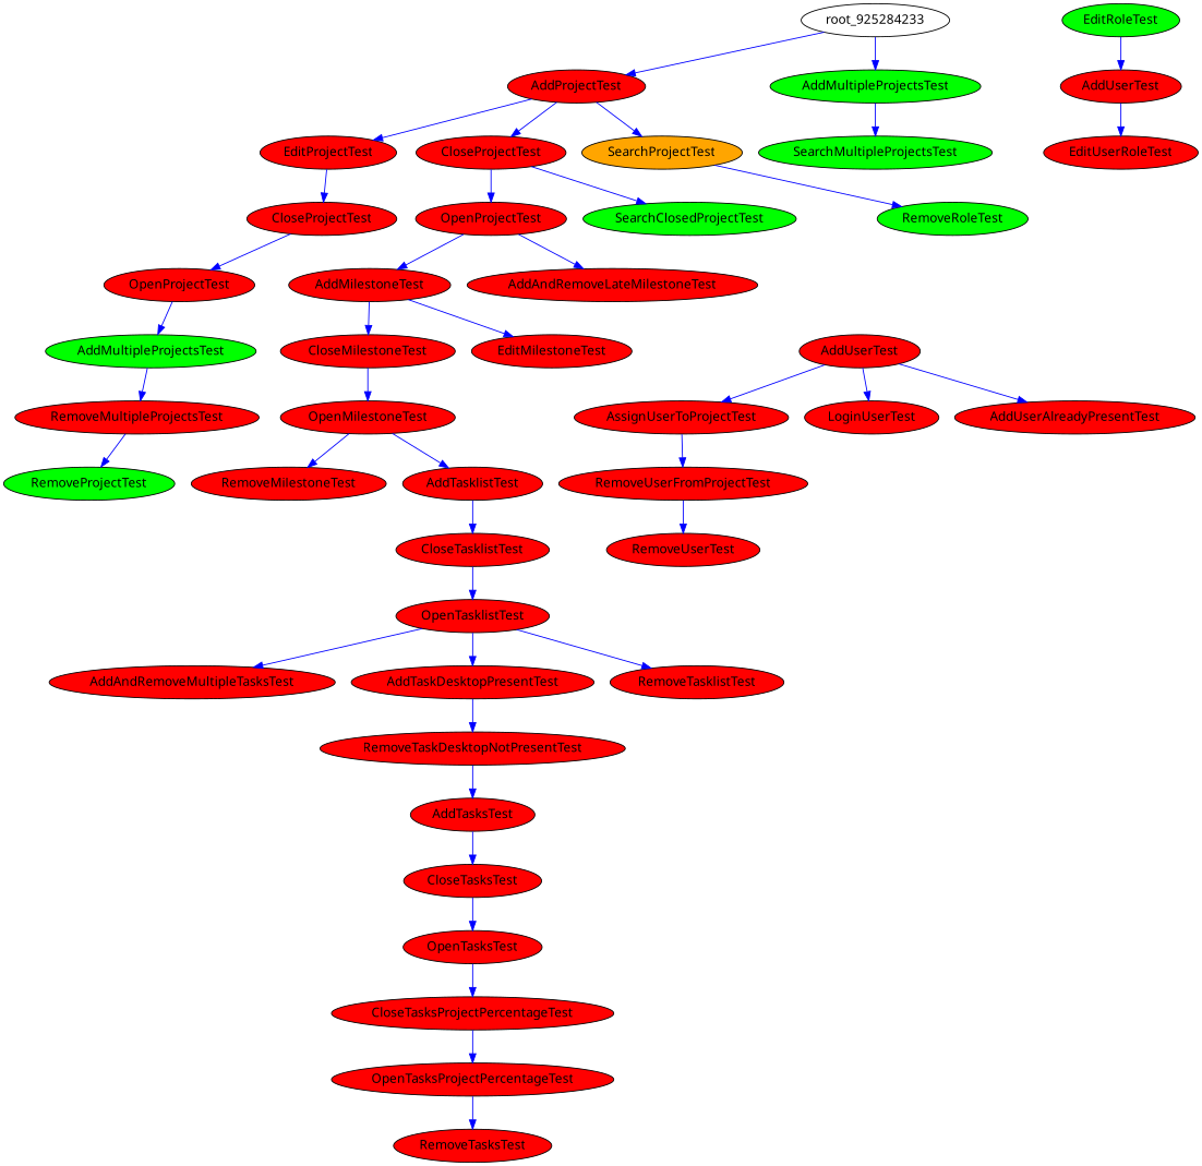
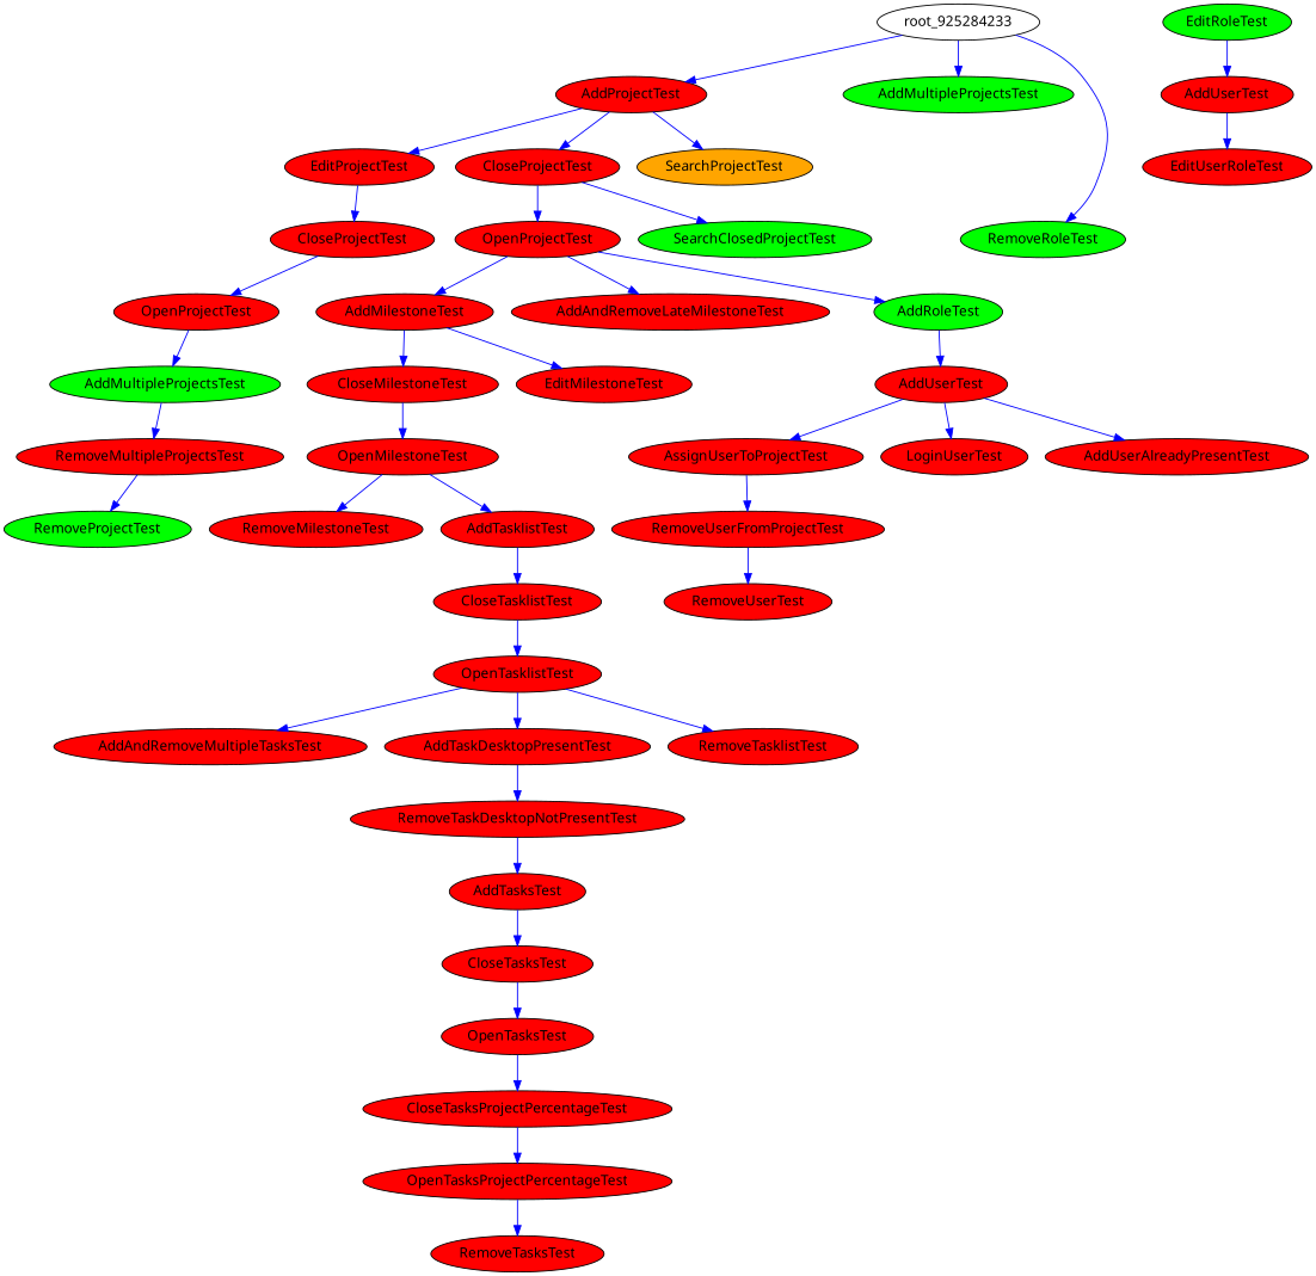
  strict digraph {
    fontname="Noto Sans"
    node [fontname="Noto Sans" fillcolor=red fontcolor=black style=filled]
    edge [color=blue fontname="Noto Sans"]
    n1 [color=black label=root_925284233 fillcolor="" fontcolor="" style=""]
    n2 [label=AddProjectTest]
    n3 [fillcolor=green label=AddMultipleProjectsTest]
    n4 [fillcolor=green label=RemoveRoleTest]
    n5 [fillcolor=orange label=SearchProjectTest]
    n6 [label=CloseProjectTest]
    n7 [label=EditProjectTest]
-   n8 [fillcolor=green label=SearchMultipleProjectsTest]
    n9 [fillcolor=green label=SearchClosedProjectTest]
    n10 [label=OpenProjectTest]
    n11 [label=CloseProjectTest]
+   n12 [fillcolor=green label=AddRoleTest]
    n13 [label=AddMilestoneTest]
    n14 [label=AddAndRemoveLateMilestoneTest]
    n15 [label=OpenProjectTest]
    n16 [label=AddUserTest]
    n17 [label=EditMilestoneTest]
    n18 [label=CloseMilestoneTest]
    n19 [fillcolor=green label=AddMultipleProjectsTest]
    n20 [fillcolor=green label=EditRoleTest]
    n21 [label=AddUserTest]
    n22 [label=LoginUserTest]
    n23 [label=AddUserAlreadyPresentTest]
    n24 [label=AssignUserToProjectTest]
    n25 [label=OpenMilestoneTest]
    n26 [label=RemoveMultipleProjectsTest]
    n27 [label=EditUserRoleTest]
    n28 [label=RemoveUserFromProjectTest]
    n29 [label=AddTasklistTest]
    n30 [label=RemoveMilestoneTest]
    n31 [fillcolor=green label=RemoveProjectTest]
    n32 [label=RemoveUserTest]
    n33 [label=CloseTasklistTest]
    n34 [label=OpenTasklistTest]
    n35 [label=AddAndRemoveMultipleTasksTest]
    n36 [label=AddTaskDesktopPresentTest]
    n37 [label=RemoveTasklistTest]
    n38 [label=RemoveTaskDesktopNotPresentTest]
    n39 [label=AddTasksTest]
    n40 [label=CloseTasksTest]
    n41 [label=OpenTasksTest]
    n42 [label=CloseTasksProjectPercentageTest]
    n43 [label=OpenTasksProjectPercentageTest]
    n44 [label=RemoveTasksTest]
    n1 -> n2
    n1 -> n3
-   n5 -> n4
+   n1 -> n4
    n2 -> n5
    n2 -> n6
    n2 -> n7
-   n3 -> n8
    n6 -> n9
    n6 -> n10
    n7 -> n11
+   n10 -> n12
    n10 -> n13
    n10 -> n14
    n11 -> n15
+   n12 -> n16
    n13 -> n17
    n13 -> n18
    n15 -> n19
    n16 -> n22
    n16 -> n23
    n16 -> n24
    n18 -> n25
    n19 -> n26
    n20 -> n21
    n21 -> n27
    n24 -> n28
    n25 -> n29
    n25 -> n30
    n26 -> n31
    n28 -> n32
    n29 -> n33
    n33 -> n34
    n34 -> n35
    n34 -> n36
    n34 -> n37
    n36 -> n38
    n38 -> n39
    n39 -> n40
    n40 -> n41
    n41 -> n42
    n42 -> n43
    n43 -> n44
  }
